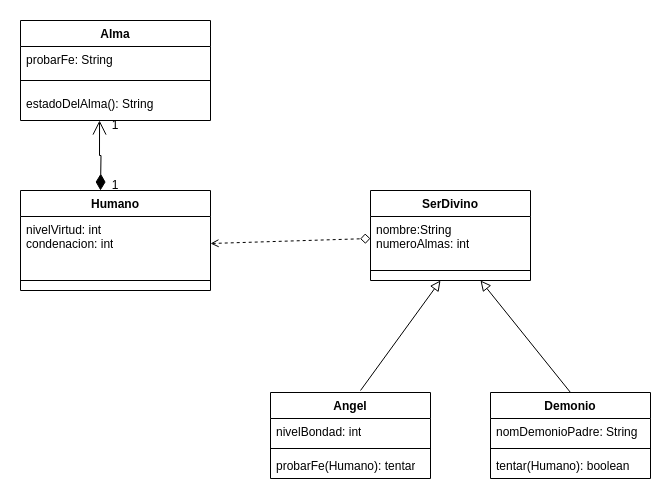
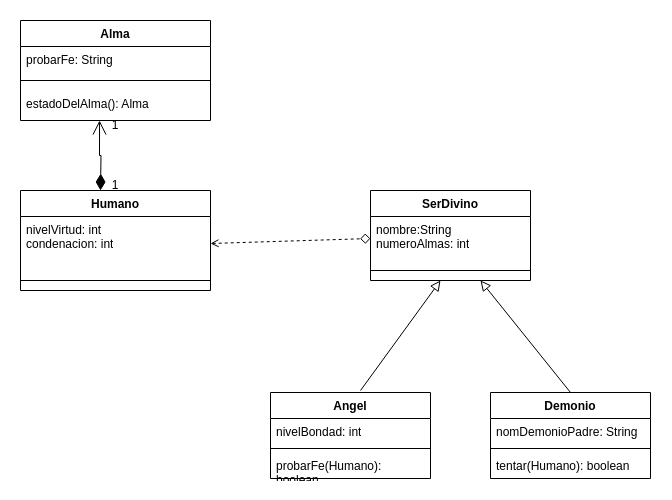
  <mxCell id="0" />
  <mxCell id="1" parent="0" />
  <mxCell id="2" value="Humano" style="swimlane;fontStyle=1;align=center;verticalAlign=top;childLayout=stackLayout;horizontal=1;startSize=26;horizontalStack=0;resizeParent=1;resizeParentMax=0;resizeLast=0;collapsible=1;marginBottom=0;whiteSpace=wrap;html=1;" parent="1" vertex="1"><mxGeometry x="20" y="190" width="190" height="100" as="geometry" /></mxCell>
  <mxCell id="3" value="&lt;div&gt;nivelVirtud: int&lt;/div&gt;&lt;div&gt;condenacion: int&lt;/div&gt;&lt;div&gt;&lt;br&gt;&lt;/div&gt;" style="text;strokeColor=none;fillColor=none;align=left;verticalAlign=top;spacingLeft=4;spacingRight=4;overflow=hidden;rotatable=0;points=[[0,0.5],[1,0.5]];portConstraint=eastwest;whiteSpace=wrap;html=1;" parent="2" vertex="1"><mxGeometry y="26" width="190" height="54" as="geometry" /></mxCell>
  <mxCell id="4" value="" style="line;strokeWidth=1;fillColor=none;align=left;verticalAlign=middle;spacingTop=-1;spacingLeft=3;spacingRight=3;rotatable=0;labelPosition=right;points=[];portConstraint=eastwest;strokeColor=inherit;" vertex="1" parent="2"><mxGeometry y="80" width="190" height="20" as="geometry" /></mxCell>
  <mxCell id="5" value="SerDivino" style="swimlane;fontStyle=1;align=center;verticalAlign=top;childLayout=stackLayout;horizontal=1;startSize=26;horizontalStack=0;resizeParent=1;resizeParentMax=0;resizeLast=0;collapsible=1;marginBottom=0;whiteSpace=wrap;html=1;" parent="1" vertex="1"><mxGeometry x="370" y="190" width="160" height="90" as="geometry" /></mxCell>
  <mxCell id="6" value="&lt;div&gt;nombre:String&lt;/div&gt;&lt;div&gt;numeroAlmas: int&lt;br&gt;&lt;/div&gt;" style="text;strokeColor=none;fillColor=none;align=left;verticalAlign=top;spacingLeft=4;spacingRight=4;overflow=hidden;rotatable=0;points=[[0,0.5],[1,0.5]];portConstraint=eastwest;whiteSpace=wrap;html=1;" parent="5" vertex="1"><mxGeometry y="26" width="160" height="44" as="geometry" /></mxCell>
  <mxCell id="7" value="" style="line;strokeWidth=1;fillColor=none;align=left;verticalAlign=middle;spacingTop=-1;spacingLeft=3;spacingRight=3;rotatable=0;labelPosition=right;points=[];portConstraint=eastwest;strokeColor=inherit;" parent="5" vertex="1"><mxGeometry y="70" width="160" height="20" as="geometry" /></mxCell>
  <mxCell id="8" value="Angel" style="swimlane;fontStyle=1;align=center;verticalAlign=top;childLayout=stackLayout;horizontal=1;startSize=26;horizontalStack=0;resizeParent=1;resizeParentMax=0;resizeLast=0;collapsible=1;marginBottom=0;whiteSpace=wrap;html=1;" parent="1" vertex="1"><mxGeometry x="270" y="392" width="160" height="86" as="geometry" /></mxCell>
  <mxCell id="9" value="nivelBondad: int" style="text;strokeColor=none;fillColor=none;align=left;verticalAlign=top;spacingLeft=4;spacingRight=4;overflow=hidden;rotatable=0;points=[[0,0.5],[1,0.5]];portConstraint=eastwest;whiteSpace=wrap;html=1;" parent="8" vertex="1"><mxGeometry y="26" width="160" height="26" as="geometry" /></mxCell>
  <mxCell id="10" value="" style="line;strokeWidth=1;fillColor=none;align=left;verticalAlign=middle;spacingTop=-1;spacingLeft=3;spacingRight=3;rotatable=0;labelPosition=right;points=[];portConstraint=eastwest;strokeColor=inherit;" parent="8" vertex="1"><mxGeometry y="52" width="160" height="8" as="geometry" /></mxCell>
- <mxCell id="11" value="probarFe(Humano): tentar" style="text;strokeColor=none;fillColor=none;align=left;verticalAlign=top;spacingLeft=4;spacingRight=4;overflow=hidden;rotatable=0;points=[[0,0.5],[1,0.5]];portConstraint=eastwest;whiteSpace=wrap;html=1;" parent="8" vertex="1"><mxGeometry y="60" width="160" height="26" as="geometry" /></mxCell>
+ <mxCell id="11" value="probarFe(Humano): boolean" style="text;strokeColor=none;fillColor=none;align=left;verticalAlign=top;spacingLeft=4;spacingRight=4;overflow=hidden;rotatable=0;points=[[0,0.5],[1,0.5]];portConstraint=eastwest;whiteSpace=wrap;html=1;" parent="8" vertex="1"><mxGeometry y="60" width="160" height="26" as="geometry" /></mxCell>
  <mxCell id="12" value="" style="endArrow=block;startArrow=none;endFill=0;startFill=0;endSize=8;html=1;verticalAlign=bottom;labelBackgroundColor=none;rounded=0;" parent="1" edge="1"><mxGeometry width="160" relative="1" as="geometry"><mxPoint x="360" y="390" as="sourcePoint" /><mxPoint x="440" y="280" as="targetPoint" /></mxGeometry></mxCell>
  <mxCell id="13" value="Demonio" style="swimlane;fontStyle=1;align=center;verticalAlign=top;childLayout=stackLayout;horizontal=1;startSize=26;horizontalStack=0;resizeParent=1;resizeParentMax=0;resizeLast=0;collapsible=1;marginBottom=0;whiteSpace=wrap;html=1;" parent="1" vertex="1"><mxGeometry x="490" y="392" width="160" height="86" as="geometry" /></mxCell>
  <mxCell id="14" value="nomDemonioPadre: String" style="text;strokeColor=none;fillColor=none;align=left;verticalAlign=top;spacingLeft=4;spacingRight=4;overflow=hidden;rotatable=0;points=[[0,0.5],[1,0.5]];portConstraint=eastwest;whiteSpace=wrap;html=1;" parent="13" vertex="1"><mxGeometry y="26" width="160" height="26" as="geometry" /></mxCell>
  <mxCell id="15" value="" style="line;strokeWidth=1;fillColor=none;align=left;verticalAlign=middle;spacingTop=-1;spacingLeft=3;spacingRight=3;rotatable=0;labelPosition=right;points=[];portConstraint=eastwest;strokeColor=inherit;" parent="13" vertex="1"><mxGeometry y="52" width="160" height="8" as="geometry" /></mxCell>
  <mxCell id="16" value="tentar(Humano): boolean" style="text;strokeColor=none;fillColor=none;align=left;verticalAlign=top;spacingLeft=4;spacingRight=4;overflow=hidden;rotatable=0;points=[[0,0.5],[1,0.5]];portConstraint=eastwest;whiteSpace=wrap;html=1;" parent="13" vertex="1"><mxGeometry y="60" width="160" height="26" as="geometry" /></mxCell>
  <mxCell id="17" value="" style="endArrow=block;startArrow=none;endFill=0;startFill=0;endSize=8;html=1;verticalAlign=bottom;labelBackgroundColor=none;rounded=0;exitX=0.5;exitY=0;exitDx=0;exitDy=0;" parent="1" source="13" edge="1"><mxGeometry width="160" relative="1" as="geometry"><mxPoint x="370" y="400" as="sourcePoint" /><mxPoint x="480" y="280" as="targetPoint" /></mxGeometry></mxCell>
  <mxCell id="18" value="" style="endArrow=diamond;startArrow=open;endFill=0;startFill=0;endSize=8;html=1;verticalAlign=bottom;labelBackgroundColor=none;strokeWidth=1;rounded=0;exitX=1;exitY=0.5;exitDx=0;exitDy=0;entryX=0;entryY=0.5;entryDx=0;entryDy=0;dashed=1;" parent="1" source="3" target="6" edge="1"><mxGeometry width="160" relative="1" as="geometry"><mxPoint x="240" y="310" as="sourcePoint" /><mxPoint x="270" y="243" as="targetPoint" /></mxGeometry></mxCell>
  <mxCell id="19" value="Alma" style="swimlane;fontStyle=1;align=center;verticalAlign=top;childLayout=stackLayout;horizontal=1;startSize=26;horizontalStack=0;resizeParent=1;resizeParentMax=0;resizeLast=0;collapsible=1;marginBottom=0;whiteSpace=wrap;html=1;" vertex="1" parent="1"><mxGeometry x="20" y="20" width="190" height="100" as="geometry" /></mxCell>
  <mxCell id="20" value="&lt;div&gt;probarFe: String&lt;/div&gt;" style="text;strokeColor=none;fillColor=none;align=left;verticalAlign=top;spacingLeft=4;spacingRight=4;overflow=hidden;rotatable=0;points=[[0,0.5],[1,0.5]];portConstraint=eastwest;whiteSpace=wrap;html=1;" vertex="1" parent="19"><mxGeometry y="26" width="190" height="24" as="geometry" /></mxCell>
  <mxCell id="21" value="" style="line;strokeWidth=1;fillColor=none;align=left;verticalAlign=middle;spacingTop=-1;spacingLeft=3;spacingRight=3;rotatable=0;labelPosition=right;points=[];portConstraint=eastwest;strokeColor=inherit;" vertex="1" parent="19"><mxGeometry y="50" width="190" height="20" as="geometry" /></mxCell>
- <mxCell id="22" value="estadoDelAlma(): String" style="text;strokeColor=none;fillColor=none;align=left;verticalAlign=top;spacingLeft=4;spacingRight=4;overflow=hidden;rotatable=0;points=[[0,0.5],[1,0.5]];portConstraint=eastwest;whiteSpace=wrap;html=1;" vertex="1" parent="19"><mxGeometry y="70" width="190" height="30" as="geometry" /></mxCell>
+ <mxCell id="22" value="estadoDelAlma(): Alma" style="text;strokeColor=none;fillColor=none;align=left;verticalAlign=top;spacingLeft=4;spacingRight=4;overflow=hidden;rotatable=0;points=[[0,0.5],[1,0.5]];portConstraint=eastwest;whiteSpace=wrap;html=1;" vertex="1" parent="19"><mxGeometry y="70" width="190" height="30" as="geometry" /></mxCell>
  <mxCell id="23" value="1" style="text;strokeColor=none;align=center;fillColor=none;html=1;verticalAlign=middle;whiteSpace=wrap;rounded=0;" vertex="1" parent="1"><mxGeometry x="100" y="120" width="30" height="10" as="geometry" /></mxCell>
  <mxCell id="24" value="1" style="text;strokeColor=none;align=center;fillColor=none;html=1;verticalAlign=middle;whiteSpace=wrap;rounded=0;" vertex="1" parent="1"><mxGeometry x="100" y="180" width="30" height="10" as="geometry" /></mxCell>
  <mxCell id="25" value="" style="endArrow=open;html=1;endSize=12;startArrow=diamondThin;startSize=14;startFill=1;edgeStyle=orthogonalEdgeStyle;align=left;verticalAlign=bottom;rounded=0;entryX=0.416;entryY=1;entryDx=0;entryDy=0;entryPerimeter=0;" edge="1" parent="1" target="22"><mxGeometry x="-1" y="3" relative="1" as="geometry"><mxPoint x="100" y="190" as="sourcePoint" /><mxPoint x="100" y="130" as="targetPoint" /></mxGeometry></mxCell>
